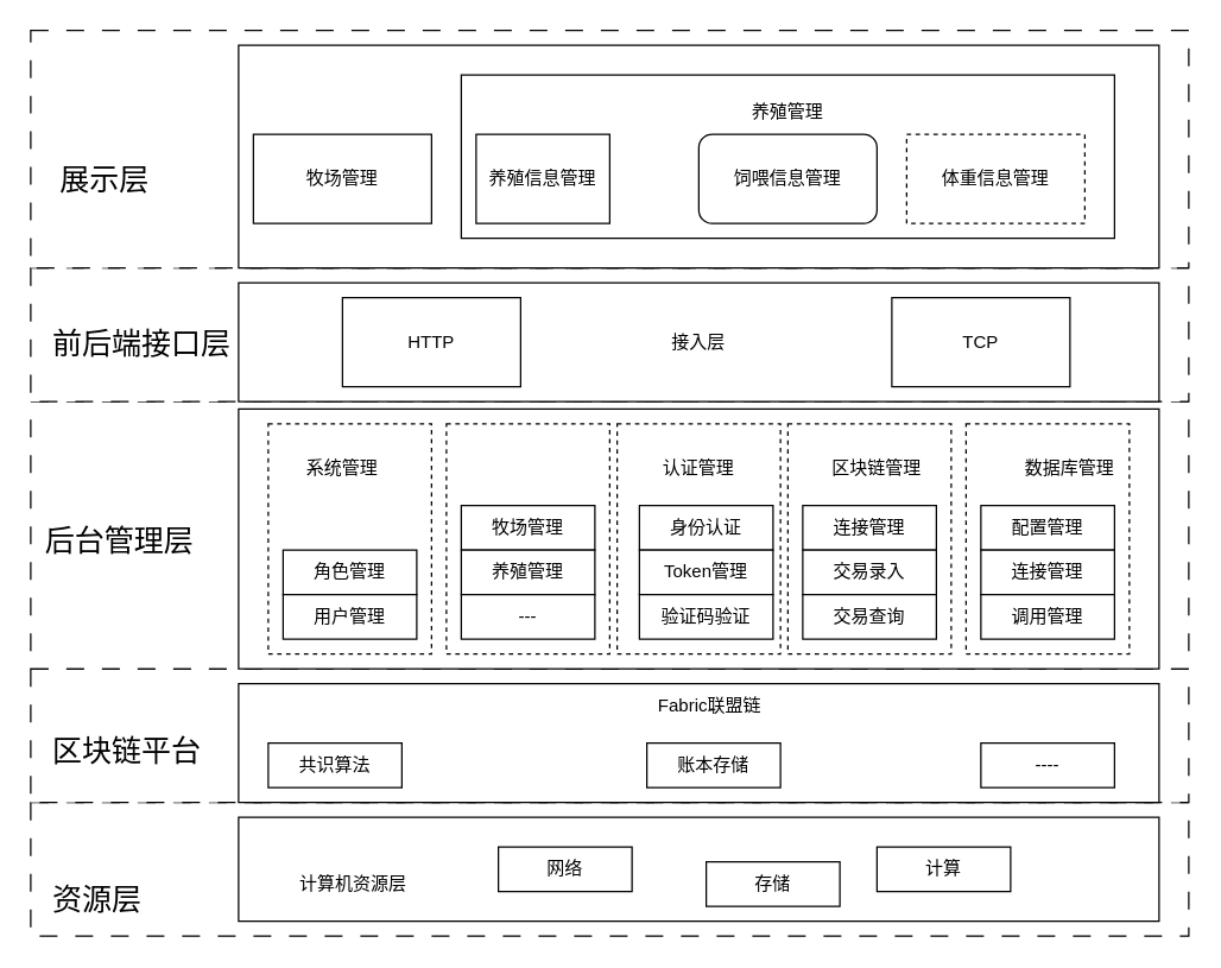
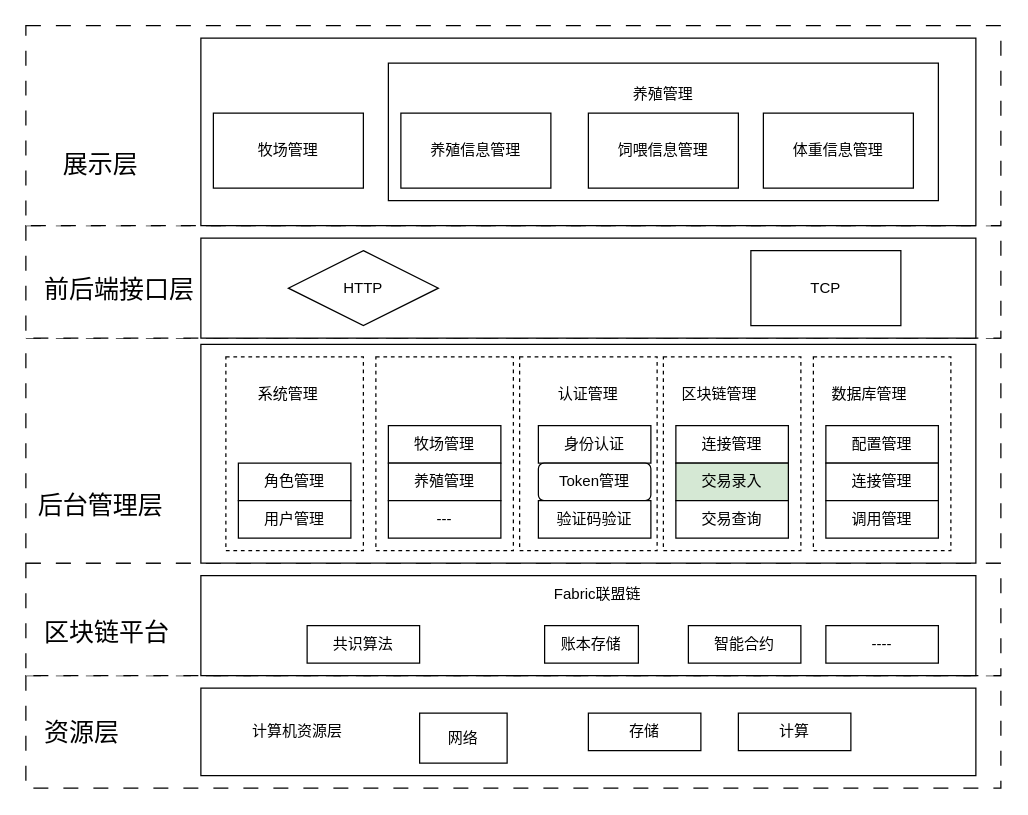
  <mxCell id="0" />
  <mxCell id="1" parent="0" />
  <mxCell id="2" value="" style="rounded=0;whiteSpace=wrap;html=1;dashed=1;dashPattern=12 12;" vertex="1" parent="1"><mxGeometry x="20" y="540" width="780" height="90" as="geometry" /></mxCell>
  <mxCell id="3" value="" style="rounded=0;whiteSpace=wrap;html=1;dashed=1;dashPattern=12 12;" vertex="1" parent="1"><mxGeometry x="20" y="450" width="780" height="90" as="geometry" /></mxCell>
  <mxCell id="4" value="" style="rounded=0;whiteSpace=wrap;html=1;dashed=1;dashPattern=12 12;" vertex="1" parent="1"><mxGeometry x="20" y="270" width="780" height="180" as="geometry" /></mxCell>
  <mxCell id="5" value="" style="rounded=0;whiteSpace=wrap;html=1;dashed=1;dashPattern=12 12;" vertex="1" parent="1"><mxGeometry x="20" y="180" width="780" height="90" as="geometry" /></mxCell>
  <mxCell id="6" value="" style="rounded=0;whiteSpace=wrap;html=1;dashed=1;dashPattern=12 12;" vertex="1" parent="1"><mxGeometry x="20" y="20" width="780" height="160" as="geometry" /></mxCell>
  <mxCell id="7" value="" style="rounded=0;whiteSpace=wrap;html=1;" vertex="1" parent="1"><mxGeometry x="160" y="550" width="620" height="70" as="geometry" /></mxCell>
  <mxCell id="8" value="" style="rounded=0;whiteSpace=wrap;html=1;" vertex="1" parent="1"><mxGeometry x="160" y="460" width="620" height="80" as="geometry" /></mxCell>
  <mxCell id="9" value="" style="rounded=0;whiteSpace=wrap;html=1;movable=1;resizable=1;rotatable=1;deletable=1;editable=1;locked=0;connectable=1;" vertex="1" parent="1"><mxGeometry x="160" y="275" width="620" height="175" as="geometry" /></mxCell>
  <mxCell id="10" value="" style="rounded=0;whiteSpace=wrap;html=1;dashed=1;" vertex="1" parent="1"><mxGeometry x="650" y="285" width="110" height="155" as="geometry" /></mxCell>
  <mxCell id="11" value="" style="rounded=0;whiteSpace=wrap;html=1;dashed=1;" vertex="1" parent="1"><mxGeometry x="530" y="285" width="110" height="155" as="geometry" /></mxCell>
  <mxCell id="12" value="" style="rounded=0;whiteSpace=wrap;html=1;dashed=1;" vertex="1" parent="1"><mxGeometry x="415" y="285" width="110" height="155" as="geometry" /></mxCell>
  <mxCell id="13" value="" style="rounded=0;whiteSpace=wrap;html=1;dashed=1;" vertex="1" parent="1"><mxGeometry x="300" y="285" width="110" height="155" as="geometry" /></mxCell>
  <mxCell id="14" value="" style="rounded=0;whiteSpace=wrap;html=1;dashed=1;" vertex="1" parent="1"><mxGeometry x="180" y="285" width="110" height="155" as="geometry" /></mxCell>
  <mxCell id="15" value="" style="rounded=0;whiteSpace=wrap;html=1;" vertex="1" parent="1"><mxGeometry x="160" y="30" width="620" height="150" as="geometry" /></mxCell>
  <mxCell id="16" value="牧场管理" style="rounded=0;whiteSpace=wrap;html=1;" vertex="1" parent="1"><mxGeometry x="170" y="90" width="120" height="60" as="geometry" /></mxCell>
  <mxCell id="17" value="" style="rounded=0;whiteSpace=wrap;html=1;" vertex="1" parent="1"><mxGeometry x="310" y="50" width="440" height="110" as="geometry" /></mxCell>
- <mxCell id="18" value="养殖信息管理" style="rounded=0;whiteSpace=wrap;html=1;" vertex="1" parent="1"><mxGeometry x="320" y="90" width="90" height="60" as="geometry" /></mxCell>
- <mxCell id="19" value="饲喂信息管理" style="whiteSpace=wrap;html=1;rounded=1;" vertex="1" parent="1"><mxGeometry x="470" y="90" width="120" height="60" as="geometry" /></mxCell>
- <mxCell id="20" value="体重信息管理" style="rounded=0;whiteSpace=wrap;html=1;dashed=1;" vertex="1" parent="1"><mxGeometry x="610" y="90" width="120" height="60" as="geometry" /></mxCell>
+ <mxCell id="18" value="养殖信息管理" style="rounded=0;whiteSpace=wrap;html=1;" vertex="1" parent="1"><mxGeometry x="320" y="90" width="120" height="60" as="geometry" /></mxCell>
+ <mxCell id="19" value="饲喂信息管理" style="rounded=0;whiteSpace=wrap;html=1;" vertex="1" parent="1"><mxGeometry x="470" y="90" width="120" height="60" as="geometry" /></mxCell>
+ <mxCell id="20" value="体重信息管理" style="rounded=0;whiteSpace=wrap;html=1;" vertex="1" parent="1"><mxGeometry x="610" y="90" width="120" height="60" as="geometry" /></mxCell>
  <mxCell id="21" value="" style="rounded=0;whiteSpace=wrap;html=1;" vertex="1" parent="1"><mxGeometry x="160" y="190" width="620" height="80" as="geometry" /></mxCell>
  <mxCell id="22" value="养殖管理" style="text;html=1;strokeColor=none;fillColor=none;align=center;verticalAlign=middle;whiteSpace=wrap;rounded=0;" vertex="1" parent="1"><mxGeometry x="500" y="60" width="60" height="30" as="geometry" /></mxCell>
- <mxCell id="23" value="HTTP" style="rounded=0;whiteSpace=wrap;html=1;" vertex="1" parent="1"><mxGeometry x="230" y="200" width="120" height="60" as="geometry" /></mxCell>
+ <mxCell id="23" value="HTTP" style="rhombus;whiteSpace=wrap;html=1;" vertex="1" parent="1"><mxGeometry x="230" y="200" width="120" height="60" as="geometry" /></mxCell>
  <mxCell id="24" value="TCP" style="rounded=0;whiteSpace=wrap;html=1;" vertex="1" parent="1"><mxGeometry x="600" y="200" width="120" height="60" as="geometry" /></mxCell>
- <mxCell id="25" value="接入层" style="text;html=1;strokeColor=none;fillColor=none;align=center;verticalAlign=middle;whiteSpace=wrap;rounded=0;" vertex="1" parent="1"><mxGeometry x="440" y="215" width="60" height="30" as="geometry" /></mxCell>
  <mxCell id="26" value="系统管理" style="text;html=1;strokeColor=none;fillColor=none;align=center;verticalAlign=middle;whiteSpace=wrap;rounded=0;" vertex="1" parent="1"><mxGeometry x="200" y="300" width="60" height="30" as="geometry" /></mxCell>
  <mxCell id="27" value="认证管理" style="text;html=1;strokeColor=none;fillColor=none;align=center;verticalAlign=middle;whiteSpace=wrap;rounded=0;" vertex="1" parent="1"><mxGeometry x="440" y="300" width="60" height="30" as="geometry" /></mxCell>
- <mxCell id="28" value="区块链管理" style="text;html=1;strokeColor=none;fillColor=none;align=center;verticalAlign=middle;whiteSpace=wrap;rounded=0;" vertex="1" parent="1"><mxGeometry x="555" y="300" width="70" height="30" as="geometry" /></mxCell>
- <mxCell id="29" value="数据库管理" style="text;html=1;strokeColor=none;fillColor=none;align=center;verticalAlign=middle;whiteSpace=wrap;rounded=0;" vertex="1" parent="1"><mxGeometry x="685" y="300" width="70" height="30" as="geometry" /></mxCell>
+ <mxCell id="28" value="区块链管理" style="text;html=1;strokeColor=none;fillColor=none;align=center;verticalAlign=middle;whiteSpace=wrap;rounded=0;" vertex="1" parent="1"><mxGeometry x="540" y="300" width="70" height="30" as="geometry" /></mxCell>
+ <mxCell id="29" value="数据库管理" style="text;html=1;strokeColor=none;fillColor=none;align=center;verticalAlign=middle;whiteSpace=wrap;rounded=0;" vertex="1" parent="1"><mxGeometry x="660" y="300" width="70" height="30" as="geometry" /></mxCell>
  <mxCell id="30" value="" style="group" vertex="1" connectable="0" parent="1"><mxGeometry x="190" y="340" width="90" height="90" as="geometry" /></mxCell>
  <mxCell id="31" value="角色管理" style="rounded=0;whiteSpace=wrap;html=1;" vertex="1" parent="30"><mxGeometry y="30" width="90" height="30" as="geometry" /></mxCell>
  <mxCell id="32" value="用户管理" style="rounded=0;whiteSpace=wrap;html=1;" vertex="1" parent="30"><mxGeometry y="60" width="90" height="30" as="geometry" /></mxCell>
  <mxCell id="33" value="" style="group" vertex="1" connectable="0" parent="1"><mxGeometry x="310" y="340" width="90" height="90" as="geometry" /></mxCell>
  <mxCell id="34" value="牧场管理" style="rounded=0;whiteSpace=wrap;html=1;" vertex="1" parent="33"><mxGeometry width="90" height="30" as="geometry" /></mxCell>
  <mxCell id="35" value="养殖管理" style="rounded=0;whiteSpace=wrap;html=1;" vertex="1" parent="33"><mxGeometry y="30" width="90" height="30" as="geometry" /></mxCell>
  <mxCell id="36" value="---" style="rounded=0;whiteSpace=wrap;html=1;" vertex="1" parent="33"><mxGeometry y="60" width="90" height="30" as="geometry" /></mxCell>
  <mxCell id="37" value="" style="group" vertex="1" connectable="0" parent="1"><mxGeometry x="430" y="340" width="90" height="90" as="geometry" /></mxCell>
  <mxCell id="38" value="身份认证" style="rounded=0;whiteSpace=wrap;html=1;" vertex="1" parent="37"><mxGeometry width="90" height="30" as="geometry" /></mxCell>
- <mxCell id="39" value="Token管理" style="rounded=0;whiteSpace=wrap;html=1;" vertex="1" parent="37"><mxGeometry y="30" width="90" height="30" as="geometry" /></mxCell>
+ <mxCell id="39" value="Token管理" style="whiteSpace=wrap;html=1;rounded=1;" vertex="1" parent="37"><mxGeometry y="30" width="90" height="30" as="geometry" /></mxCell>
  <mxCell id="40" value="验证码验证" style="rounded=0;whiteSpace=wrap;html=1;" vertex="1" parent="37"><mxGeometry y="60" width="90" height="30" as="geometry" /></mxCell>
  <mxCell id="41" value="" style="group" vertex="1" connectable="0" parent="1"><mxGeometry x="540" y="340" width="90" height="90" as="geometry" /></mxCell>
  <mxCell id="42" value="连接管理" style="rounded=0;whiteSpace=wrap;html=1;" vertex="1" parent="41"><mxGeometry width="90" height="30" as="geometry" /></mxCell>
- <mxCell id="43" value="交易录入" style="rounded=0;whiteSpace=wrap;html=1;" vertex="1" parent="41"><mxGeometry y="30" width="90" height="30" as="geometry" /></mxCell>
+ <mxCell id="43" value="交易录入" style="rounded=0;whiteSpace=wrap;html=1;fillColor=#d5e8d4;" vertex="1" parent="41"><mxGeometry y="30" width="90" height="30" as="geometry" /></mxCell>
  <mxCell id="44" value="交易查询" style="rounded=0;whiteSpace=wrap;html=1;" vertex="1" parent="41"><mxGeometry y="60" width="90" height="30" as="geometry" /></mxCell>
  <mxCell id="45" value="" style="group" vertex="1" connectable="0" parent="1"><mxGeometry x="660" y="340" width="90" height="90" as="geometry" /></mxCell>
  <mxCell id="46" value="配置管理" style="rounded=0;whiteSpace=wrap;html=1;" vertex="1" parent="45"><mxGeometry width="90" height="30" as="geometry" /></mxCell>
  <mxCell id="47" value="连接管理" style="rounded=0;whiteSpace=wrap;html=1;" vertex="1" parent="45"><mxGeometry y="30" width="90" height="30" as="geometry" /></mxCell>
  <mxCell id="48" value="调用管理" style="rounded=0;whiteSpace=wrap;html=1;" vertex="1" parent="45"><mxGeometry y="60" width="90" height="30" as="geometry" /></mxCell>
- <mxCell id="49" value="共识算法" style="rounded=0;whiteSpace=wrap;html=1;" vertex="1" parent="1"><mxGeometry x="180" y="500" width="90" height="30" as="geometry" /></mxCell>
- <mxCell id="50" value="账本存储" style="rounded=0;whiteSpace=wrap;html=1;" vertex="1" parent="1"><mxGeometry x="435" y="500" width="90" height="30" as="geometry" /></mxCell>
+ <mxCell id="49" value="共识算法" style="rounded=0;whiteSpace=wrap;html=1;" vertex="1" parent="1"><mxGeometry x="245" y="500" width="90" height="30" as="geometry" /></mxCell>
+ <mxCell id="50" value="账本存储" style="rounded=0;whiteSpace=wrap;html=1;" vertex="1" parent="1"><mxGeometry x="435" y="500" width="75" height="30" as="geometry" /></mxCell>
+ <mxCell id="51" value="智能合约" style="rounded=0;whiteSpace=wrap;html=1;" vertex="1" parent="1"><mxGeometry x="550" y="500" width="90" height="30" as="geometry" /></mxCell>
  <mxCell id="52" value="----" style="rounded=0;whiteSpace=wrap;html=1;" vertex="1" parent="1"><mxGeometry x="660" y="500" width="90" height="30" as="geometry" /></mxCell>
  <mxCell id="53" value="Fabric联盟链" style="text;html=1;strokeColor=none;fillColor=none;align=center;verticalAlign=middle;whiteSpace=wrap;rounded=0;" vertex="1" parent="1"><mxGeometry x="435" y="460" width="85" height="30" as="geometry" /></mxCell>
- <mxCell id="54" value="网络" style="rounded=0;whiteSpace=wrap;html=1;" vertex="1" parent="1"><mxGeometry x="335" y="570" width="90" height="30" as="geometry" /></mxCell>
- <mxCell id="55" value="存储" style="rounded=0;whiteSpace=wrap;html=1;" vertex="1" parent="1"><mxGeometry x="475" y="580" width="90" height="30" as="geometry" /></mxCell>
+ <mxCell id="54" value="网络" style="rounded=0;whiteSpace=wrap;html=1;" vertex="1" parent="1"><mxGeometry x="335" y="570" width="70" height="40" as="geometry" /></mxCell>
+ <mxCell id="55" value="存储" style="rounded=0;whiteSpace=wrap;html=1;" vertex="1" parent="1"><mxGeometry x="470" y="570" width="90" height="30" as="geometry" /></mxCell>
  <mxCell id="56" value="计算" style="rounded=0;whiteSpace=wrap;html=1;" vertex="1" parent="1"><mxGeometry x="590" y="570" width="90" height="30" as="geometry" /></mxCell>
- <mxCell id="57" value="计算机资源层" style="text;html=1;strokeColor=none;fillColor=none;align=center;verticalAlign=middle;whiteSpace=wrap;rounded=0;" vertex="1" parent="1"><mxGeometry x="195" y="580" width="85" height="30" as="geometry" /></mxCell>
- <mxCell id="58" value="&lt;p style=&quot;line-height: 190%; font-size: 20px;&quot;&gt;展示层&lt;/p&gt;" style="text;html=1;strokeColor=none;fillColor=none;align=center;verticalAlign=middle;whiteSpace=wrap;rounded=0;" vertex="1" parent="1"><mxGeometry x="35" y="105" width="70" height="30" as="geometry" /></mxCell>
+ <mxCell id="57" value="计算机资源层" style="text;html=1;strokeColor=none;fillColor=none;align=center;verticalAlign=middle;whiteSpace=wrap;rounded=0;" vertex="1" parent="1"><mxGeometry x="195" y="570" width="85" height="30" as="geometry" /></mxCell>
+ <mxCell id="58" value="&lt;p style=&quot;line-height: 190%; font-size: 20px;&quot;&gt;展示层&lt;/p&gt;" style="text;html=1;strokeColor=none;fillColor=none;align=center;verticalAlign=middle;whiteSpace=wrap;rounded=0;" vertex="1" parent="1"><mxGeometry x="45" y="115" width="70" height="30" as="geometry" /></mxCell>
  <mxCell id="59" value="&lt;p style=&quot;line-height: 190%; font-size: 20px;&quot;&gt;前后端接口层&lt;/p&gt;" style="text;html=1;strokeColor=none;fillColor=none;align=center;verticalAlign=middle;whiteSpace=wrap;rounded=0;" vertex="1" parent="1"><mxGeometry x="30" y="215" width="130" height="30" as="geometry" /></mxCell>
- <mxCell id="60" value="&lt;p style=&quot;line-height: 190%; font-size: 20px;&quot;&gt;后台管理层&lt;/p&gt;" style="text;html=1;strokeColor=none;fillColor=none;align=center;verticalAlign=middle;whiteSpace=wrap;rounded=0;" vertex="1" parent="1"><mxGeometry x="25" y="347.5" width="110" height="30" as="geometry" /></mxCell>
+ <mxCell id="60" value="&lt;p style=&quot;line-height: 190%; font-size: 20px;&quot;&gt;后台管理层&lt;/p&gt;" style="text;html=1;strokeColor=none;fillColor=none;align=center;verticalAlign=middle;whiteSpace=wrap;rounded=0;" vertex="1" parent="1"><mxGeometry x="25" y="387.5" width="110" height="30" as="geometry" /></mxCell>
  <mxCell id="61" value="&lt;p style=&quot;line-height: 190%; font-size: 20px;&quot;&gt;区块链平台&lt;/p&gt;" style="text;html=1;strokeColor=none;fillColor=none;align=center;verticalAlign=middle;whiteSpace=wrap;rounded=0;" vertex="1" parent="1"><mxGeometry x="25" y="490" width="120" height="30" as="geometry" /></mxCell>
- <mxCell id="62" value="&lt;p style=&quot;line-height: 190%; font-size: 20px;&quot;&gt;资源层&lt;/p&gt;" style="text;html=1;strokeColor=none;fillColor=none;align=center;verticalAlign=middle;whiteSpace=wrap;rounded=0;" vertex="1" parent="1"><mxGeometry x="30" y="590" width="70" height="30" as="geometry" /></mxCell>
+ <mxCell id="62" value="&lt;p style=&quot;line-height: 190%; font-size: 20px;&quot;&gt;资源层&lt;/p&gt;" style="text;html=1;strokeColor=none;fillColor=none;align=center;verticalAlign=middle;whiteSpace=wrap;rounded=0;" vertex="1" parent="1"><mxGeometry x="30" y="570" width="70" height="30" as="geometry" /></mxCell>
  <mxCell id="63" style="edgeStyle=orthogonalEdgeStyle;rounded=0;orthogonalLoop=1;jettySize=auto;html=1;exitX=0.5;exitY=1;exitDx=0;exitDy=0;" edge="1" parent="1" source="59" target="59"><mxGeometry relative="1" as="geometry" /></mxCell>
